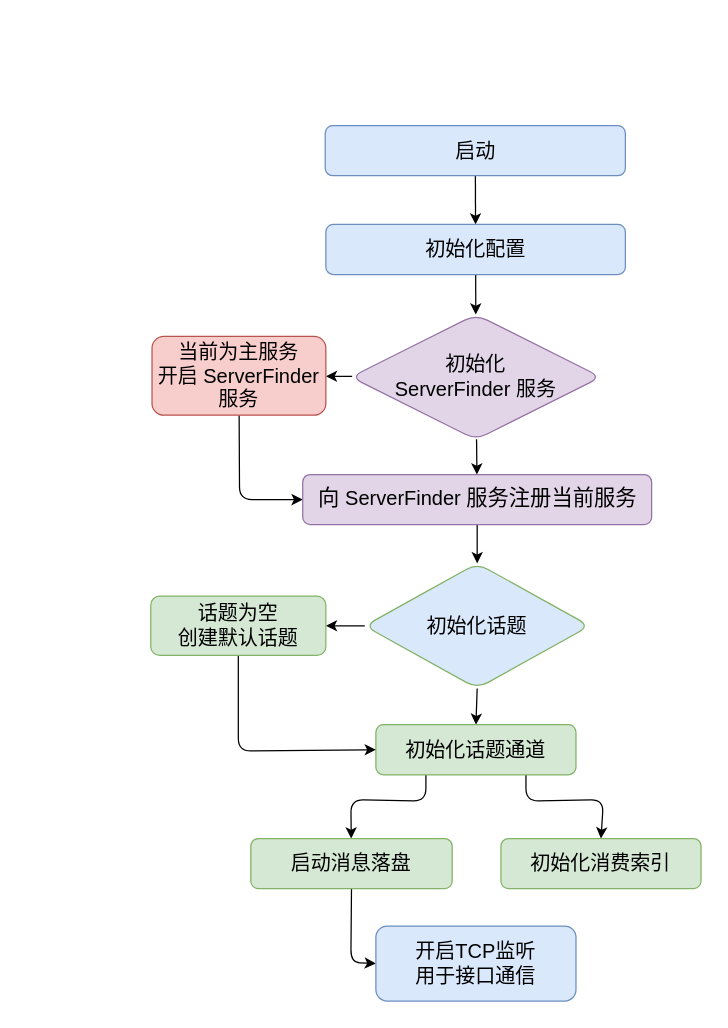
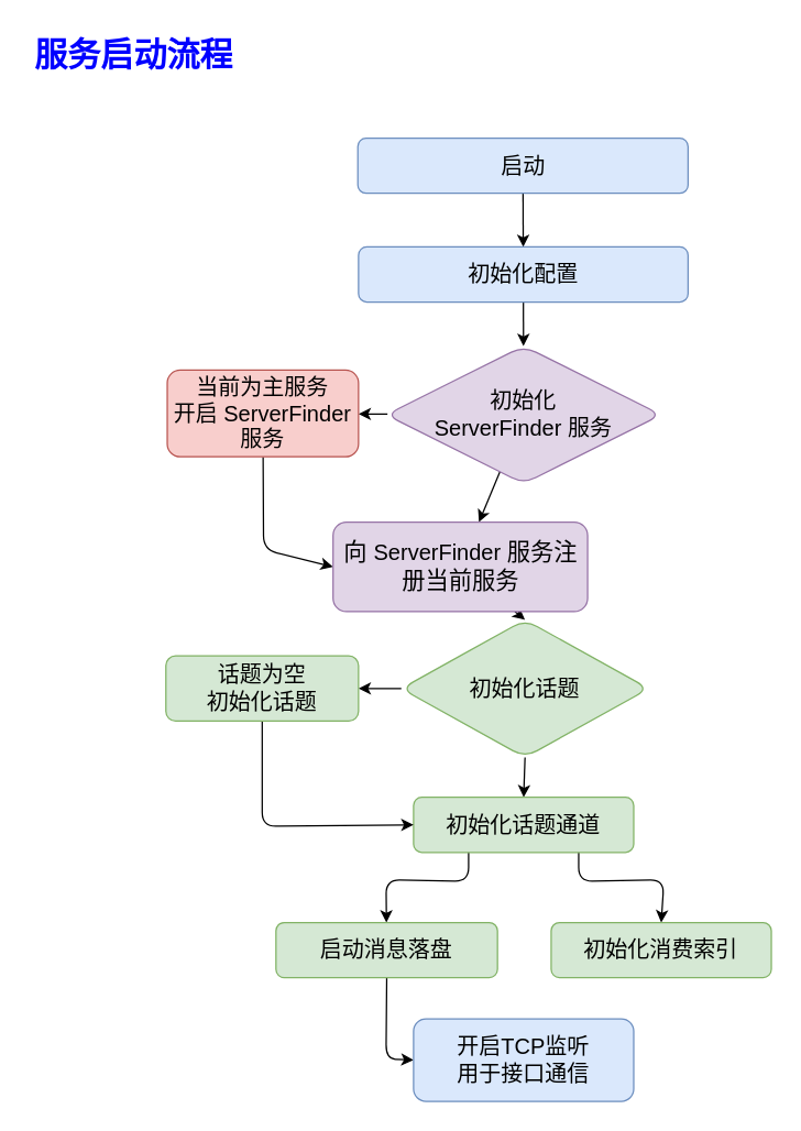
  <mxCell id="0" />
  <mxCell id="1" parent="0" />
  <mxCell id="2" value="" style="edgeStyle=none;html=1;" parent="1" target="5" edge="1"><mxGeometry relative="1" as="geometry"><mxPoint x="379.562" y="139" as="sourcePoint" /></mxGeometry></mxCell>
  <mxCell id="3" value="&lt;font style=&quot;font-size: 16px;&quot;&gt;启动&lt;/font&gt;" style="rounded=1;whiteSpace=wrap;html=1;fillColor=#dae8fc;strokeColor=#6c8ebf;" parent="1" vertex="1"><mxGeometry x="259.5" y="100" width="240" height="40" as="geometry" /></mxCell>
  <mxCell id="4" value="" style="edgeStyle=none;html=1;" parent="1" source="5" target="21" edge="1"><mxGeometry relative="1" as="geometry" /></mxCell>
  <mxCell id="5" value="&lt;font style=&quot;font-size: 16px;&quot;&gt;初始化配置&lt;/font&gt;" style="whiteSpace=wrap;html=1;rounded=1;fillColor=#dae8fc;strokeColor=#6c8ebf;" parent="1" vertex="1"><mxGeometry x="260" y="179" width="239.5" height="40" as="geometry" /></mxCell>
  <mxCell id="6" style="edgeStyle=none;html=1;exitX=0.5;exitY=1;exitDx=0;exitDy=0;entryX=0.5;entryY=0;entryDx=0;entryDy=0;fontColor=#000000;" parent="1" source="8" target="11" edge="1"><mxGeometry relative="1" as="geometry" /></mxCell>
  <mxCell id="7" value="" style="edgeStyle=none;html=1;fontSize=16;" parent="1" source="8" target="13" edge="1"><mxGeometry relative="1" as="geometry" /></mxCell>
- <mxCell id="8" value="初始化话题" style="rhombus;whiteSpace=wrap;html=1;fillColor=#dae8fc;strokeColor=#82b366;rounded=1;fontStyle=0;fontSize=16;" parent="1" vertex="1"><mxGeometry x="291" y="450" width="180" height="100" as="geometry" /></mxCell>
+ <mxCell id="8" value="初始化话题" style="rhombus;whiteSpace=wrap;html=1;fillColor=#d5e8d4;strokeColor=#82b366;rounded=1;fontStyle=0;fontSize=16;" parent="1" vertex="1"><mxGeometry x="291" y="450" width="180" height="100" as="geometry" /></mxCell>
  <mxCell id="9" value="" style="edgeStyle=none;html=1;fontColor=#000000;exitX=0.25;exitY=1;exitDx=0;exitDy=0;" parent="1" source="11" target="15" edge="1"><mxGeometry relative="1" as="geometry"><Array as="points"><mxPoint x="340" y="640" /><mxPoint x="280" y="639" /></Array></mxGeometry></mxCell>
  <mxCell id="10" style="edgeStyle=none;html=1;exitX=0.75;exitY=1;exitDx=0;exitDy=0;entryX=0.5;entryY=0;entryDx=0;entryDy=0;fontColor=#000000;" parent="1" source="11" target="16" edge="1"><mxGeometry relative="1" as="geometry"><Array as="points"><mxPoint x="420" y="640" /><mxPoint x="482" y="639" /></Array></mxGeometry></mxCell>
  <mxCell id="11" value="初始化话题通道" style="whiteSpace=wrap;html=1;fillColor=#d5e8d4;strokeColor=#82b366;rounded=1;fontStyle=0;fontSize=16;" parent="1" vertex="1"><mxGeometry x="300" y="579" width="160" height="40" as="geometry" /></mxCell>
  <mxCell id="12" style="edgeStyle=none;html=1;entryX=0;entryY=0.5;entryDx=0;entryDy=0;fontColor=#000000;exitX=0.5;exitY=1;exitDx=0;exitDy=0;" parent="1" source="13" target="11" edge="1"><mxGeometry relative="1" as="geometry"><Array as="points"><mxPoint x="190" y="600" /></Array><mxPoint x="210" y="539" as="sourcePoint" /></mxGeometry></mxCell>
- <mxCell id="13" value="话题为空&lt;br style=&quot;font-size: 16px;&quot;&gt;创建默认话题" style="whiteSpace=wrap;html=1;fillColor=#d5e8d4;strokeColor=#82b366;rounded=1;fontStyle=0;fontSize=16;" parent="1" vertex="1"><mxGeometry x="120" y="476.13" width="140" height="47.5" as="geometry" /></mxCell>
+ <mxCell id="13" value="话题为空&lt;br style=&quot;font-size: 16px;&quot;&gt;初始化话题" style="whiteSpace=wrap;html=1;fillColor=#d5e8d4;strokeColor=#82b366;rounded=1;fontStyle=0;fontSize=16;" parent="1" vertex="1"><mxGeometry x="120" y="476.13" width="140" height="47.5" as="geometry" /></mxCell>
  <mxCell id="14" value="" style="edgeStyle=none;html=1;exitX=0.5;exitY=1;exitDx=0;exitDy=0;entryX=0;entryY=0.5;entryDx=0;entryDy=0;" parent="1" source="15" target="18" edge="1"><mxGeometry relative="1" as="geometry"><Array as="points"><mxPoint x="280" y="769" /></Array></mxGeometry></mxCell>
  <mxCell id="15" value="启动消息落盘" style="whiteSpace=wrap;html=1;fillColor=#d5e8d4;strokeColor=#82b366;rounded=1;fontStyle=0;fontSize=16;" parent="1" vertex="1"><mxGeometry x="200" y="670" width="161" height="40" as="geometry" /></mxCell>
  <mxCell id="16" value="初始化消费索引" style="whiteSpace=wrap;html=1;fillColor=#d5e8d4;strokeColor=#82b366;rounded=1;fontStyle=0;fontSize=16;" parent="1" vertex="1"><mxGeometry x="400" y="670" width="160" height="40" as="geometry" /></mxCell>
+ <mxCell id="17" value="&lt;h1&gt;服务启动流程&lt;/h1&gt;" style="text;html=1;strokeColor=none;fillColor=none;spacing=5;spacingTop=-20;whiteSpace=wrap;overflow=hidden;rounded=0;fontColor=#0000FF;" parent="1" vertex="1"><mxGeometry x="20" y="20" width="190" height="40" as="geometry" /></mxCell>
  <mxCell id="18" value="开启TCP监听&lt;br style=&quot;font-size: 16px;&quot;&gt;用于接口通信" style="rounded=1;whiteSpace=wrap;html=1;fillColor=#dae8fc;strokeColor=#6c8ebf;fontSize=16;" parent="1" vertex="1"><mxGeometry x="300" y="740" width="160" height="60" as="geometry" /></mxCell>
  <mxCell id="19" value="" style="edgeStyle=none;html=1;" parent="1" source="21" target="25" edge="1"><mxGeometry relative="1" as="geometry" /></mxCell>
  <mxCell id="20" value="" style="edgeStyle=none;html=1;" parent="1" source="21" target="23" edge="1"><mxGeometry relative="1" as="geometry" /></mxCell>
  <mxCell id="21" value="初始化&lt;br style=&quot;font-size: 16px;&quot;&gt;&lt;span style=&quot;color: rgb(0, 0, 0);&quot;&gt;ServerFinder&amp;nbsp;&lt;/span&gt;服务" style="rhombus;whiteSpace=wrap;html=1;fillColor=#e1d5e7;strokeColor=#9673a6;rounded=1;fontSize=16;" parent="1" vertex="1"><mxGeometry x="280" y="251" width="200" height="100" as="geometry" /></mxCell>
  <mxCell id="22" style="edgeStyle=none;html=1;entryX=0;entryY=0.5;entryDx=0;entryDy=0;" parent="1" source="23" target="25" edge="1"><mxGeometry relative="1" as="geometry"><mxPoint x="250" y="389" as="targetPoint" /><Array as="points"><mxPoint x="191" y="399" /></Array></mxGeometry></mxCell>
  <mxCell id="23" value="当前为主服务&lt;br style=&quot;font-size: 16px;&quot;&gt;开启 ServerFinder 服务" style="whiteSpace=wrap;html=1;fillColor=#f8cecc;strokeColor=#b85450;rounded=1;fontSize=16;" parent="1" vertex="1"><mxGeometry x="121" y="268.5" width="139" height="63" as="geometry" /></mxCell>
  <mxCell id="24" style="edgeStyle=none;html=1;entryX=0.5;entryY=0;entryDx=0;entryDy=0;" parent="1" source="25" target="8" edge="1"><mxGeometry relative="1" as="geometry" /></mxCell>
- <mxCell id="25" value="向&amp;nbsp;&lt;span style=&quot;color: rgb(0, 0, 0); font-size: 16px;&quot;&gt;ServerFinder&amp;nbsp;&lt;/span&gt;服务注册当前服务" style="rounded=1;whiteSpace=wrap;html=1;fillColor=#e1d5e7;strokeColor=#9673a6;fontSize=17;" parent="1" vertex="1"><mxGeometry x="241.5" y="379" width="279" height="40" as="geometry" /></mxCell>
+ <mxCell id="25" value="向&amp;nbsp;&lt;span style=&quot;color: rgb(0, 0, 0); font-size: 16px;&quot;&gt;ServerFinder&amp;nbsp;&lt;/span&gt;服务注册当前服务" style="rounded=1;whiteSpace=wrap;html=1;fillColor=#e1d5e7;strokeColor=#9673a6;fontSize=17;" parent="1" vertex="1"><mxGeometry x="241.5" y="379" width="185" height="65" as="geometry" /></mxCell>
